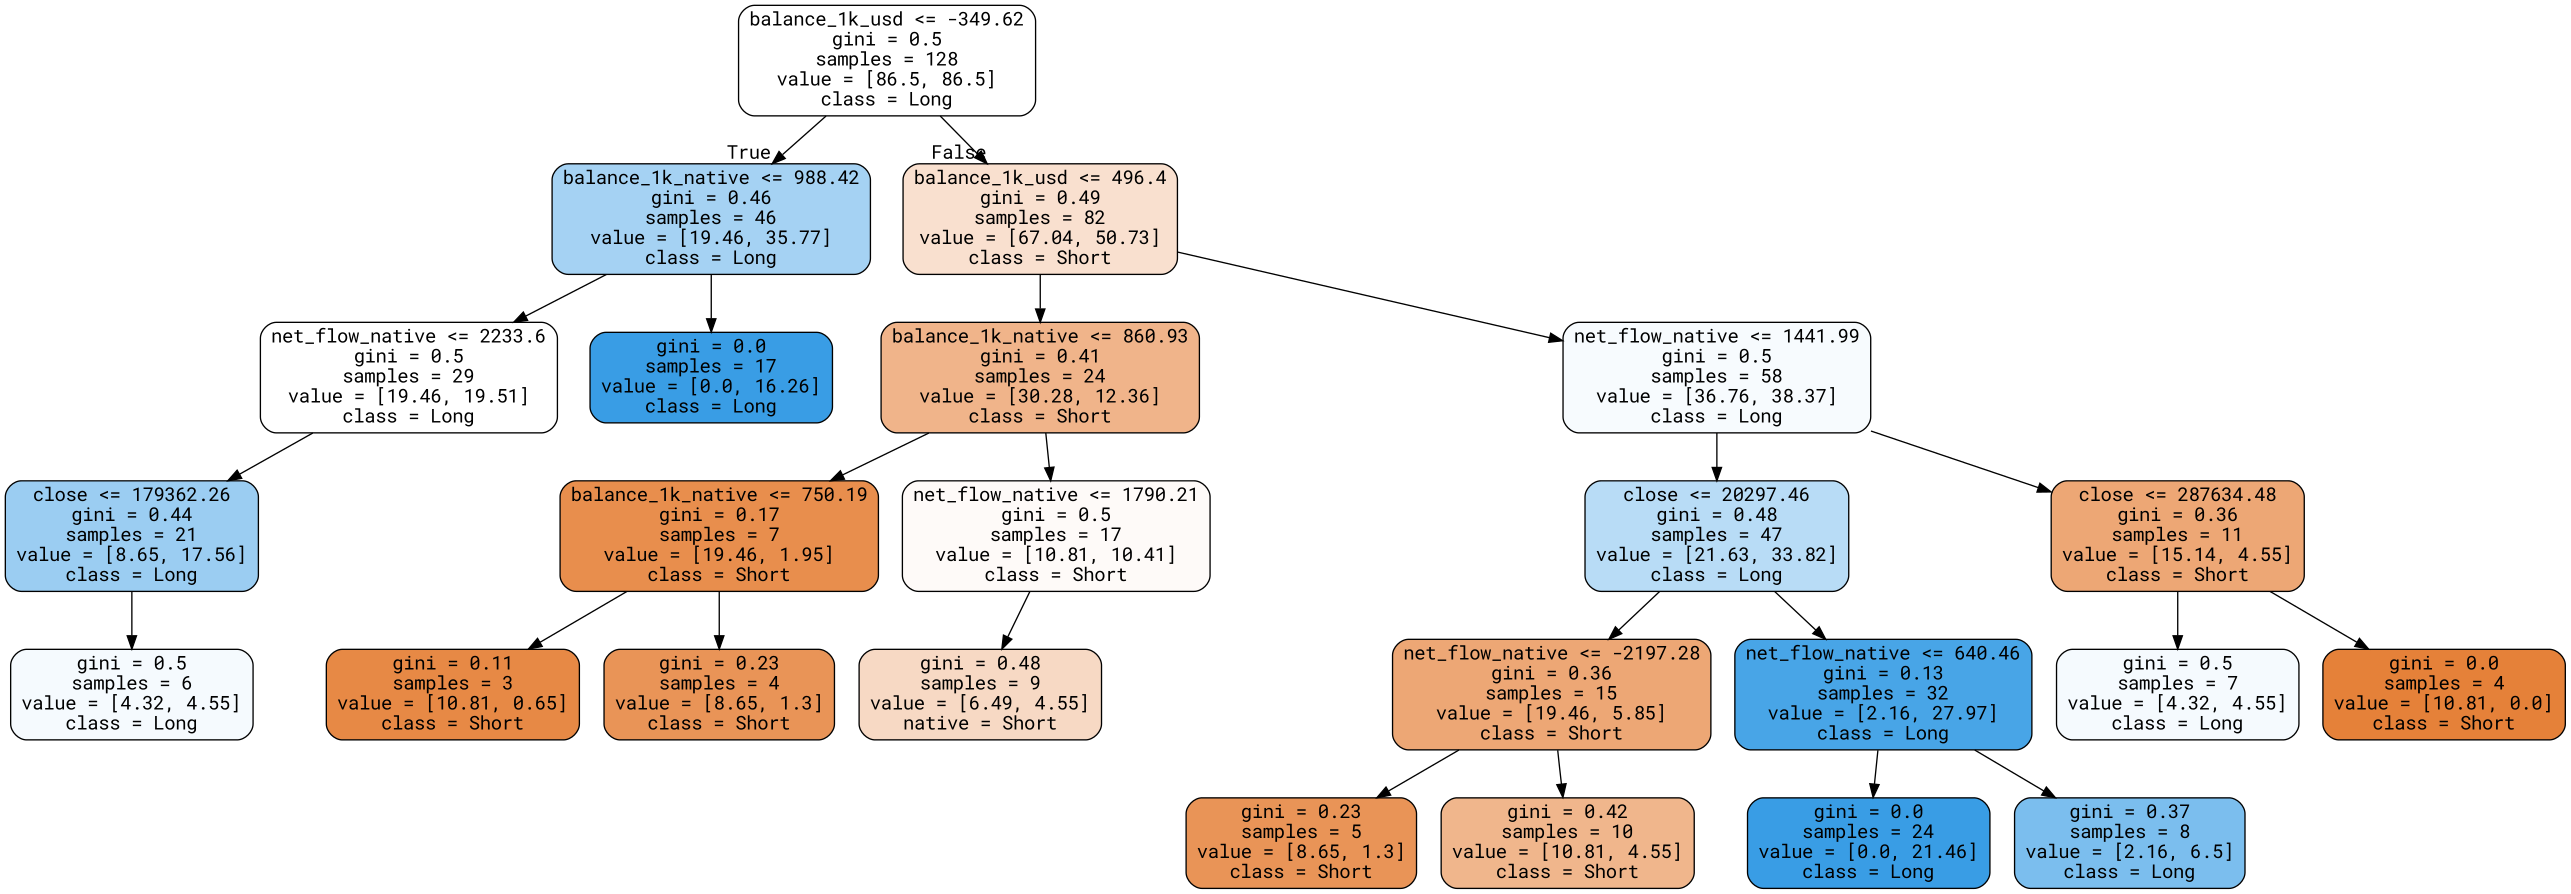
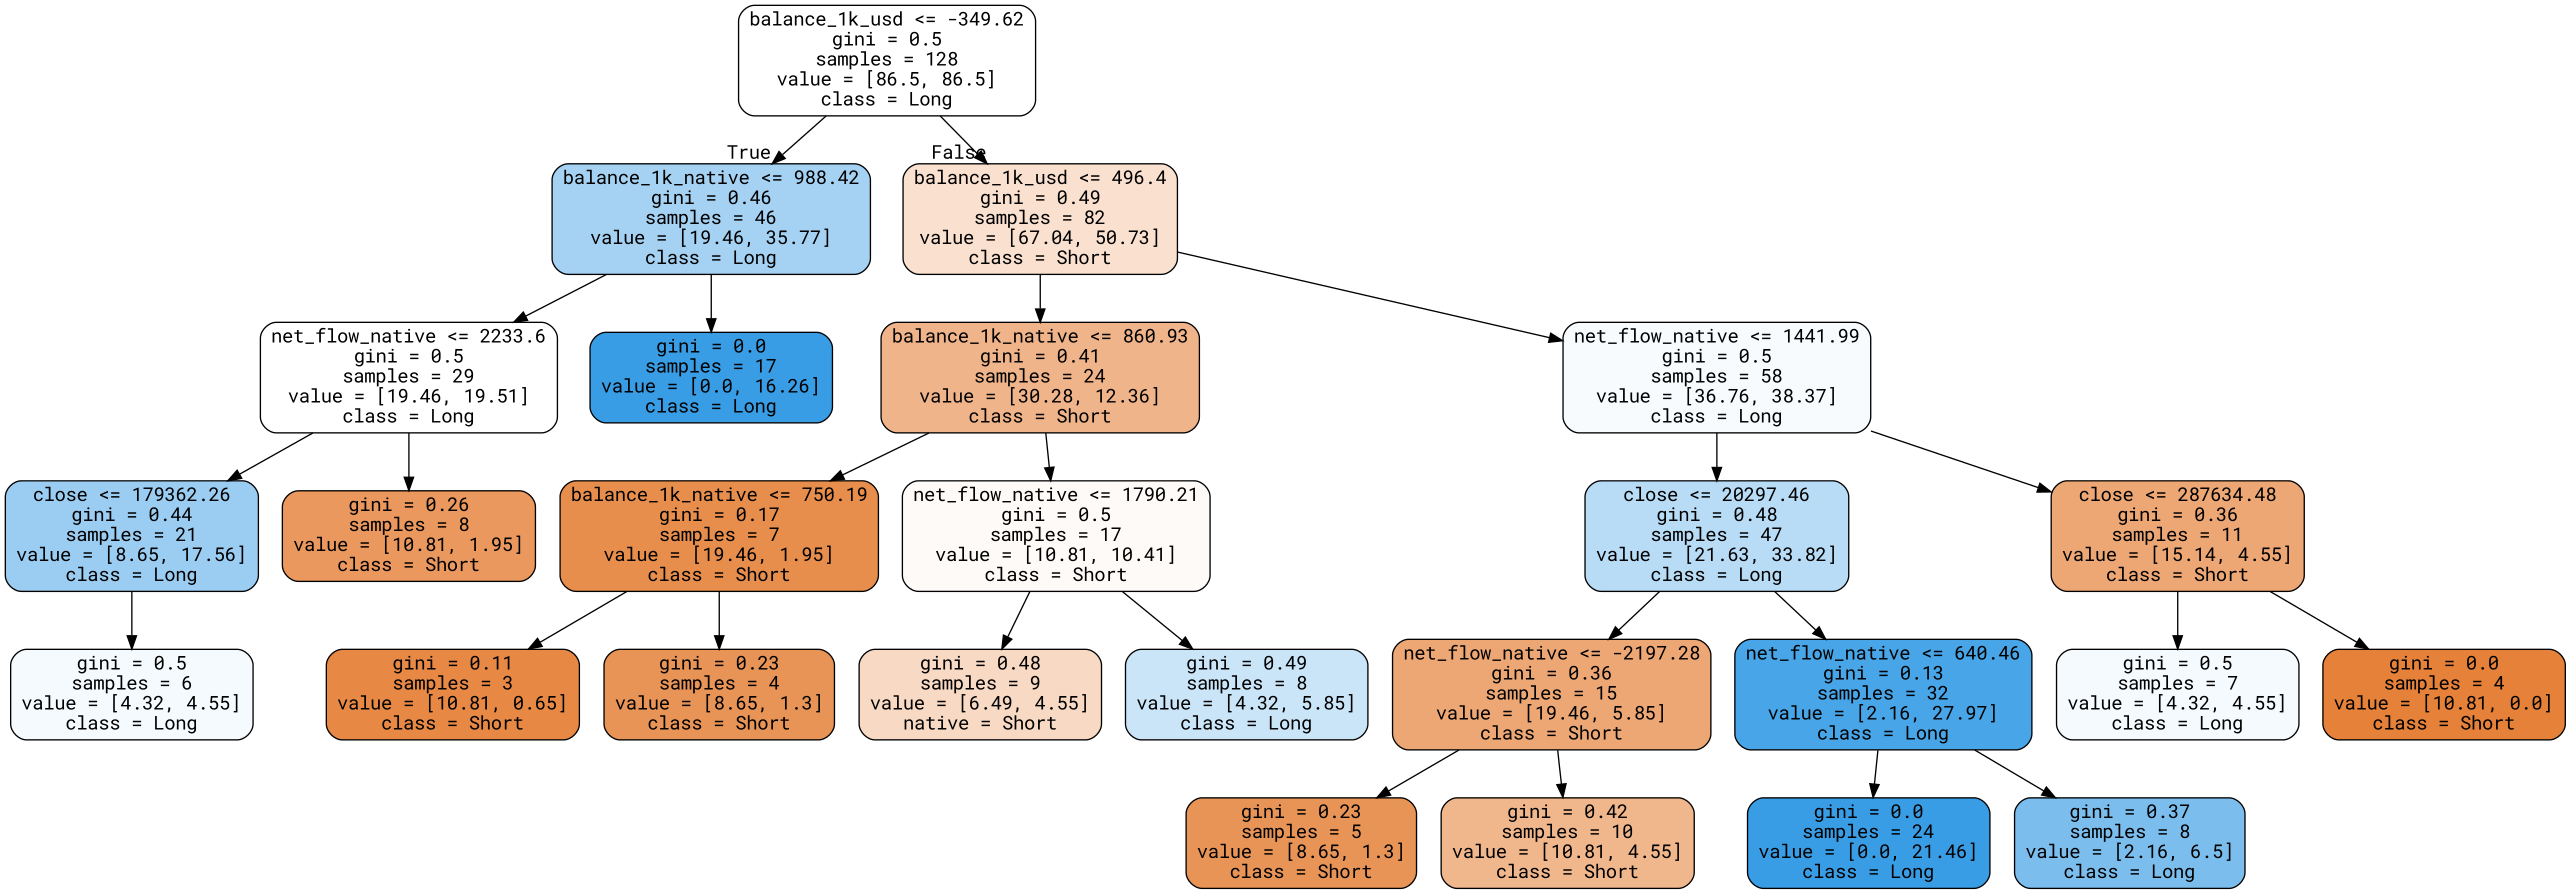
  digraph {
    fontname="Roboto Mono"
    node [color=black fillcolor="#ffffff" fontname="Roboto Mono" shape=box style="filled, rounded"]
    edge [fontname="Roboto Mono"]
    n1 [label="balance_1k_usd <= -349.62\ngini = 0.5\nsamples = 128\nvalue = [86.5, 86.5]\nclass = Long"]
    n2 [fillcolor="#a5d2f3" label="balance_1k_native <= 988.42\ngini = 0.46\nsamples = 46\nvalue = [19.46, 35.77]\nclass = Long"]
    n3 [fillcolor="#f9e0cf" label="balance_1k_usd <= 496.4\ngini = 0.49\nsamples = 82\nvalue = [67.04, 50.73]\nclass = Short"]
    n4 [label="net_flow_native <= 2233.6\ngini = 0.5\nsamples = 29\nvalue = [19.46, 19.51]\nclass = Long"]
    n5 [fillcolor="#399de5" label="gini = 0.0\nsamples = 17\nvalue = [0.0, 16.26]\nclass = Long"]
    n6 [fillcolor="#f0b48a" label="balance_1k_native <= 860.93\ngini = 0.41\nsamples = 24\nvalue = [30.28, 12.36]\nclass = Short"]
    n7 [fillcolor="#f7fbfe" label="net_flow_native <= 1441.99\ngini = 0.5\nsamples = 58\nvalue = [36.76, 38.37]\nclass = Long"]
    n8 [fillcolor="#9bcdf2" label="close <= 179362.26\ngini = 0.44\nsamples = 21\nvalue = [8.65, 17.56]\nclass = Long"]
+   n9 [fillcolor="#ea985d" label="gini = 0.26\nsamples = 8\nvalue = [10.81, 1.95]\nclass = Short"]
    n10 [fillcolor="#f5fafe" label="gini = 0.5\nsamples = 6\nvalue = [4.32, 4.55]\nclass = Long"]
    n11 [fillcolor="#e88e4d" label="balance_1k_native <= 750.19\ngini = 0.17\nsamples = 7\nvalue = [19.46, 1.95]\nclass = Short"]
    n12 [fillcolor="#fefaf8" label="net_flow_native <= 1790.21\ngini = 0.5\nsamples = 17\nvalue = [10.81, 10.41]\nclass = Short"]
    n13 [fillcolor="#b8dcf6" label="close <= 20297.46\ngini = 0.48\nsamples = 47\nvalue = [21.63, 33.82]\nclass = Long"]
    n14 [fillcolor="#eda775" label="close <= 287634.48\ngini = 0.36\nsamples = 11\nvalue = [15.14, 4.55]\nclass = Short"]
    n15 [fillcolor="#e78945" label="gini = 0.11\nsamples = 3\nvalue = [10.81, 0.65]\nclass = Short"]
    n16 [fillcolor="#e99457" label="gini = 0.23\nsamples = 4\nvalue = [8.65, 1.3]\nclass = Short"]
    n17 [fillcolor="#f7d9c4" label="gini = 0.48\nsamples = 9\nvalue = [6.49, 4.55]\nnative = Short"]
+   n18 [fillcolor="#cbe5f8" label="gini = 0.49\nsamples = 8\nvalue = [4.32, 5.85]\nclass = Long"]
    n19 [fillcolor="#eda775" label="net_flow_native <= -2197.28\ngini = 0.36\nsamples = 15\nvalue = [19.46, 5.85]\nclass = Short"]
    n20 [fillcolor="#48a5e7" label="net_flow_native <= 640.46\ngini = 0.13\nsamples = 32\nvalue = [2.16, 27.97]\nclass = Long"]
    n21 [fillcolor="#f5fafe" label="gini = 0.5\nsamples = 7\nvalue = [4.32, 4.55]\nclass = Long"]
    n22 [fillcolor="#e58139" label="gini = 0.0\nsamples = 4\nvalue = [10.81, 0.0]\nclass = Short"]
    n23 [fillcolor="#e99457" label="gini = 0.23\nsamples = 5\nvalue = [8.65, 1.3]\nclass = Short"]
    n24 [fillcolor="#f0b68c" label="gini = 0.42\nsamples = 10\nvalue = [10.81, 4.55]\nclass = Short"]
    n25 [fillcolor="#399de5" label="gini = 0.0\nsamples = 24\nvalue = [0.0, 21.46]\nclass = Long"]
    n26 [fillcolor="#7bbeee" label="gini = 0.37\nsamples = 8\nvalue = [2.16, 6.5]\nclass = Long"]
    n1 -> n2 [headlabel=True labelangle=45 labeldistance=2.5]
    n1 -> n3 [headlabel=False labelangle=-45 labeldistance=2.5]
    n2 -> n4
    n2 -> n5
    n3 -> n6
    n3 -> n7
    n4 -> n8
+   n4 -> n9
    n6 -> n11
    n6 -> n12
    n7 -> n13
    n7 -> n14
    n8 -> n10
    n11 -> n15
    n11 -> n16
    n12 -> n17
+   n12 -> n18
    n13 -> n19
    n13 -> n20
    n14 -> n21
    n14 -> n22
    n19 -> n23
    n19 -> n24
    n20 -> n25
    n20 -> n26
  }
